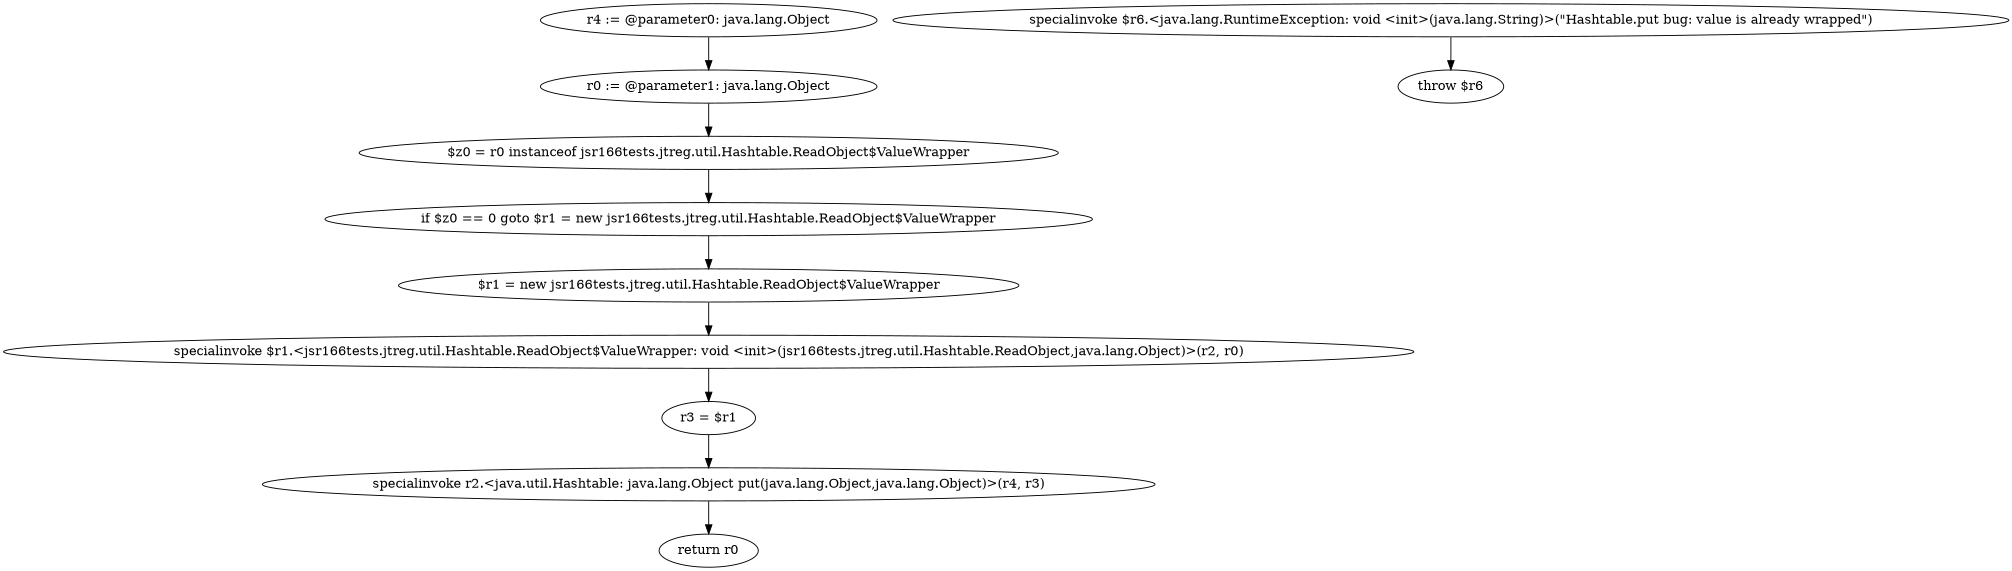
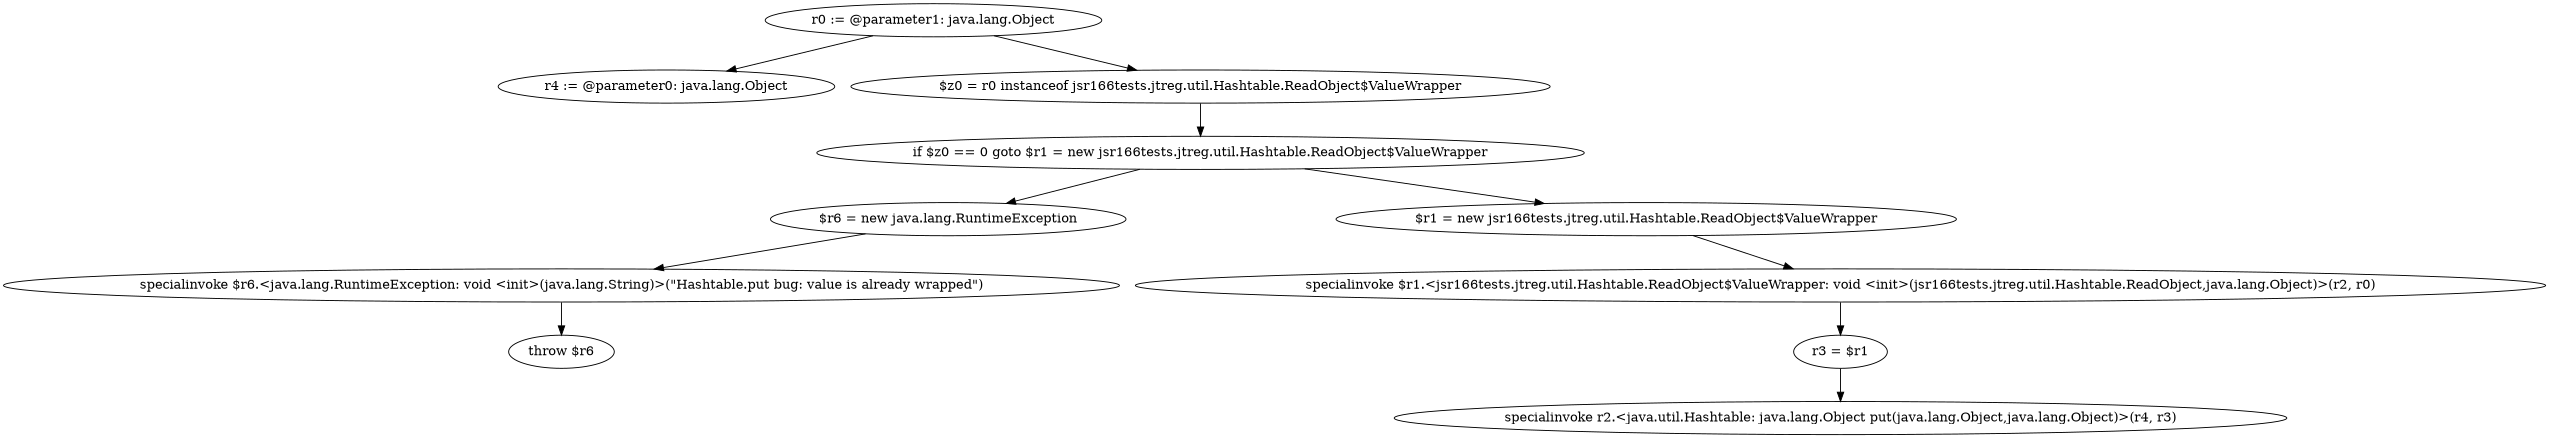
  digraph {
    "r4 := @parameter0: java.lang.Object"
    "r0 := @parameter1: java.lang.Object"
    "$z0 = r0 instanceof jsr166tests.jtreg.util.Hashtable.ReadObject$ValueWrapper"
    "if $z0 == 0 goto $r1 = new jsr166tests.jtreg.util.Hashtable.ReadObject$ValueWrapper"
+   "$r6 = new java.lang.RuntimeException"
    "$r1 = new jsr166tests.jtreg.util.Hashtable.ReadObject$ValueWrapper"
    "specialinvoke $r6.<java.lang.RuntimeException: void <init>(java.lang.String)>(\"Hashtable.put bug: value is already wrapped\")"
    "specialinvoke $r1.<jsr166tests.jtreg.util.Hashtable.ReadObject$ValueWrapper: void <init>(jsr166tests.jtreg.util.Hashtable.ReadObject,java.lang.Object)>(r2, r0)"
    "throw $r6"
    "r3 = $r1"
    "specialinvoke r2.<java.util.Hashtable: java.lang.Object put(java.lang.Object,java.lang.Object)>(r4, r3)"
-   "return r0"
-   "r4 := @parameter0: java.lang.Object" -> "r0 := @parameter1: java.lang.Object"
+   "r0 := @parameter1: java.lang.Object" -> "r4 := @parameter0: java.lang.Object"
    "r0 := @parameter1: java.lang.Object" -> "$z0 = r0 instanceof jsr166tests.jtreg.util.Hashtable.ReadObject$ValueWrapper"
    "$z0 = r0 instanceof jsr166tests.jtreg.util.Hashtable.ReadObject$ValueWrapper" -> "if $z0 == 0 goto $r1 = new jsr166tests.jtreg.util.Hashtable.ReadObject$ValueWrapper"
+   "if $z0 == 0 goto $r1 = new jsr166tests.jtreg.util.Hashtable.ReadObject$ValueWrapper" -> "$r6 = new java.lang.RuntimeException"
    "if $z0 == 0 goto $r1 = new jsr166tests.jtreg.util.Hashtable.ReadObject$ValueWrapper" -> "$r1 = new jsr166tests.jtreg.util.Hashtable.ReadObject$ValueWrapper"
+   "$r6 = new java.lang.RuntimeException" -> "specialinvoke $r6.<java.lang.RuntimeException: void <init>(java.lang.String)>(\"Hashtable.put bug: value is already wrapped\")"
    "$r1 = new jsr166tests.jtreg.util.Hashtable.ReadObject$ValueWrapper" -> "specialinvoke $r1.<jsr166tests.jtreg.util.Hashtable.ReadObject$ValueWrapper: void <init>(jsr166tests.jtreg.util.Hashtable.ReadObject,java.lang.Object)>(r2, r0)"
    "specialinvoke $r6.<java.lang.RuntimeException: void <init>(java.lang.String)>(\"Hashtable.put bug: value is already wrapped\")" -> "throw $r6"
    "specialinvoke $r1.<jsr166tests.jtreg.util.Hashtable.ReadObject$ValueWrapper: void <init>(jsr166tests.jtreg.util.Hashtable.ReadObject,java.lang.Object)>(r2, r0)" -> "r3 = $r1"
    "r3 = $r1" -> "specialinvoke r2.<java.util.Hashtable: java.lang.Object put(java.lang.Object,java.lang.Object)>(r4, r3)"
-   "specialinvoke r2.<java.util.Hashtable: java.lang.Object put(java.lang.Object,java.lang.Object)>(r4, r3)" -> "return r0"
  }
